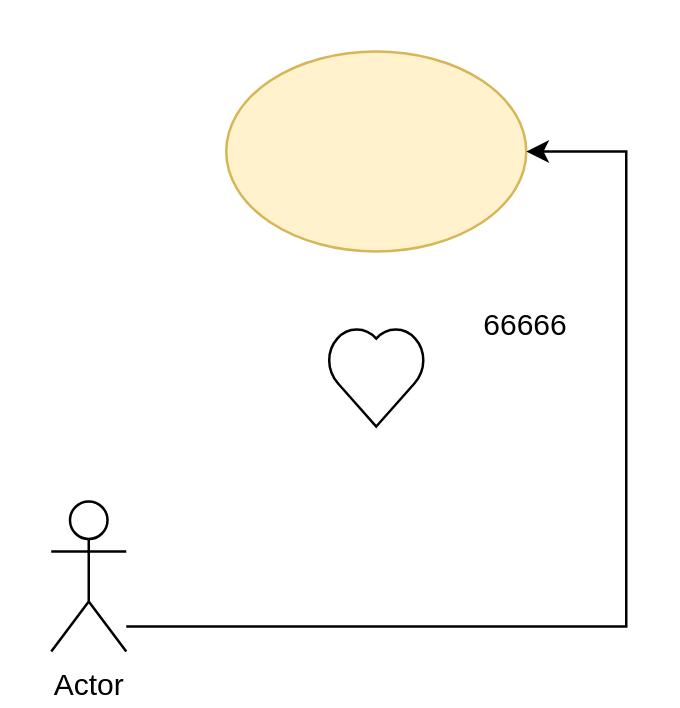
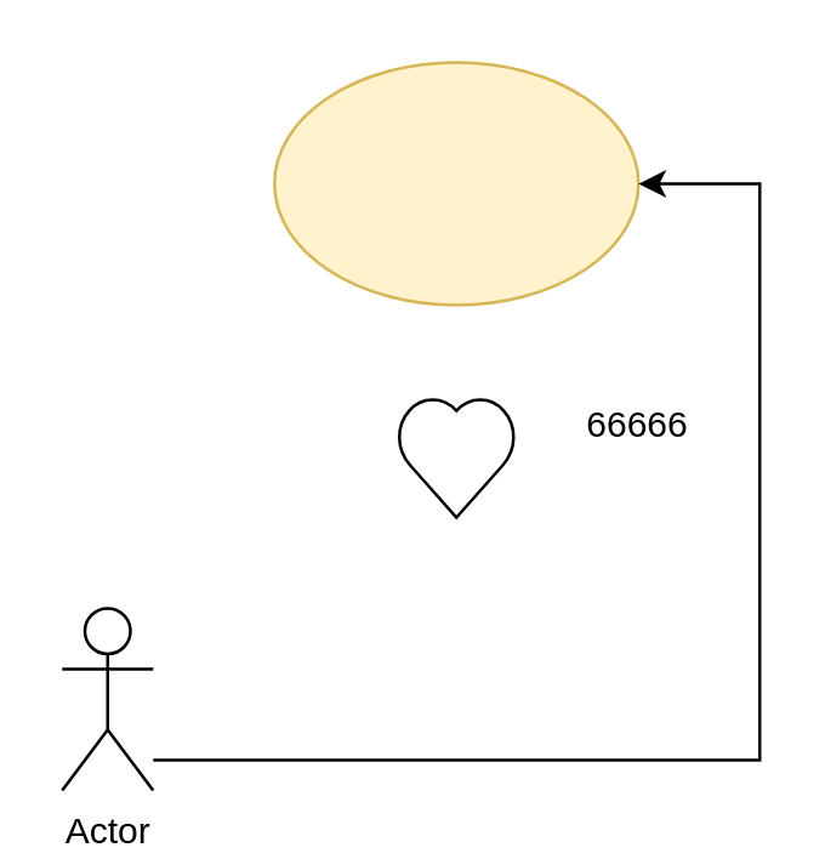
  <mxCell id="0" />
  <mxCell id="1" parent="0" />
  <mxCell id="2" value="" style="ellipse;whiteSpace=wrap;html=1;fillColor=#fff2cc;strokeColor=#d6b656;" parent="1" vertex="1"><mxGeometry x="90" y="20" width="120" height="80" as="geometry" /></mxCell>
  <mxCell id="3" style="edgeStyle=orthogonalEdgeStyle;rounded=0;orthogonalLoop=1;jettySize=auto;html=1;entryX=1;entryY=0.5;entryDx=0;entryDy=0;" parent="1" source="4" target="2" edge="1"><mxGeometry relative="1" as="geometry"><mxPoint x="240" y="50" as="targetPoint" /><Array as="points"><mxPoint x="250" y="250" /><mxPoint x="250" y="60" /></Array></mxGeometry></mxCell>
  <mxCell id="4" value="Actor" style="shape=umlActor;verticalLabelPosition=bottom;labelBackgroundColor=#ffffff;verticalAlign=top;html=1;outlineConnect=0;" parent="1" vertex="1"><mxGeometry x="20" y="200" width="30" height="60" as="geometry" /></mxCell>
  <mxCell id="5" value="" style="verticalLabelPosition=bottom;verticalAlign=top;html=1;shape=mxgraph.basic.heart" parent="1" vertex="1"><mxGeometry x="130" y="130" width="40" height="40" as="geometry" /></mxCell>
- <mxCell id="6" value="66666&lt;br&gt;" style="text;html=1;strokeColor=none;fillColor=none;align=center;verticalAlign=middle;whiteSpace=wrap;rounded=0;" vertex="1" parent="1"><mxGeometry x="190" y="120" width="40" height="20" as="geometry" /></mxCell>
+ <mxCell id="6" value="66666&lt;br&gt;" style="text;html=1;strokeColor=none;fillColor=none;align=center;verticalAlign=middle;whiteSpace=wrap;rounded=0;" vertex="1" parent="1"><mxGeometry x="190" y="130" width="40" height="20" as="geometry" /></mxCell>
